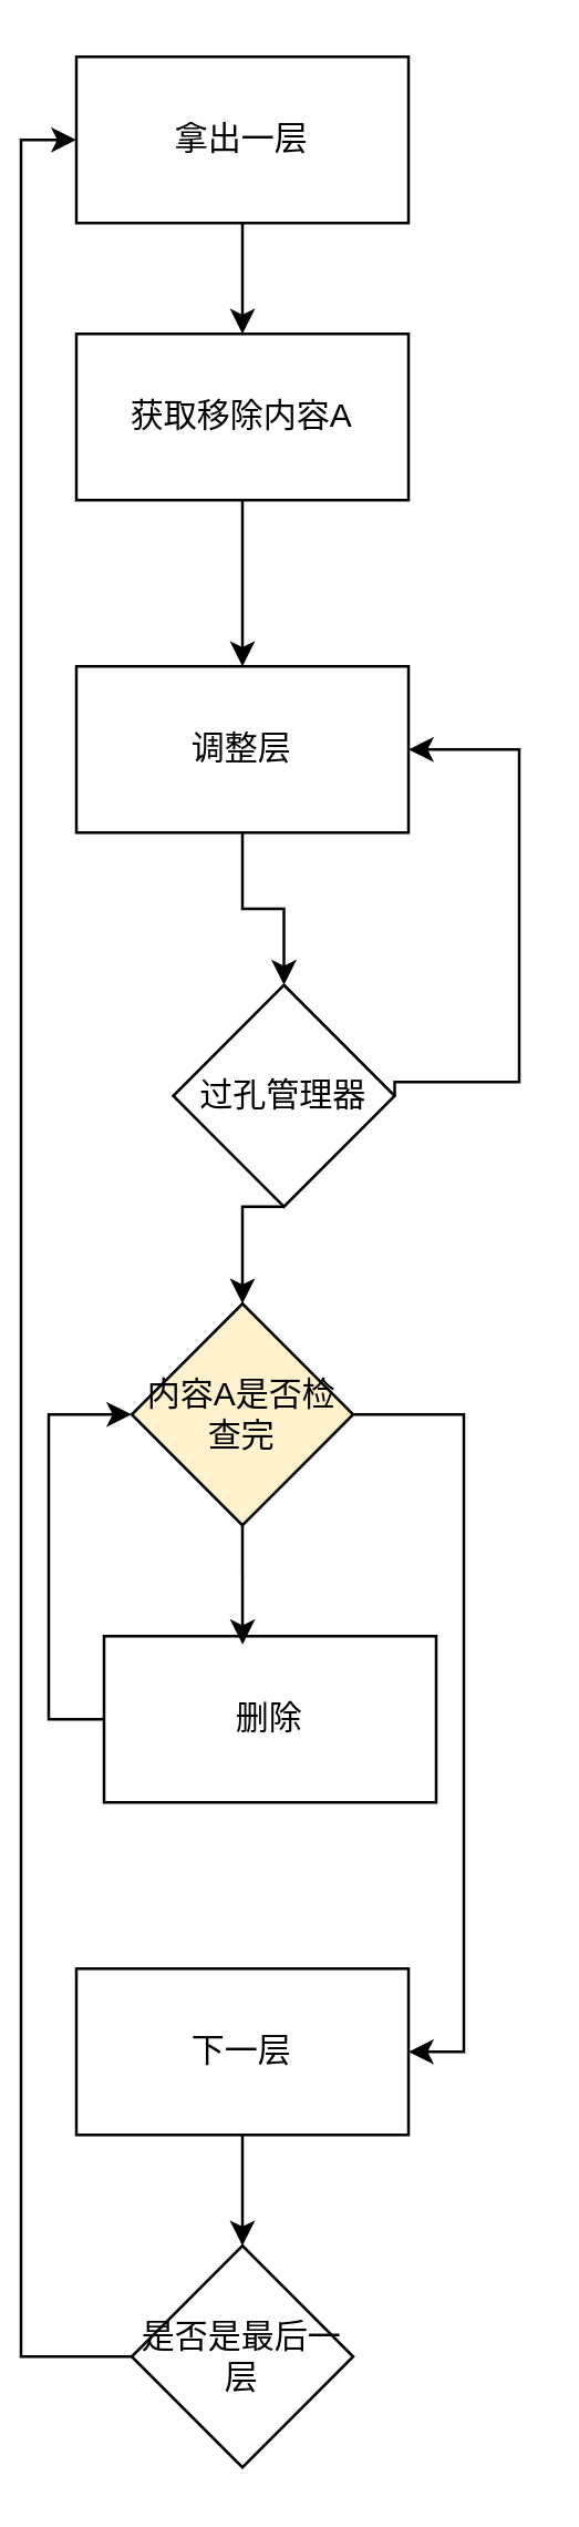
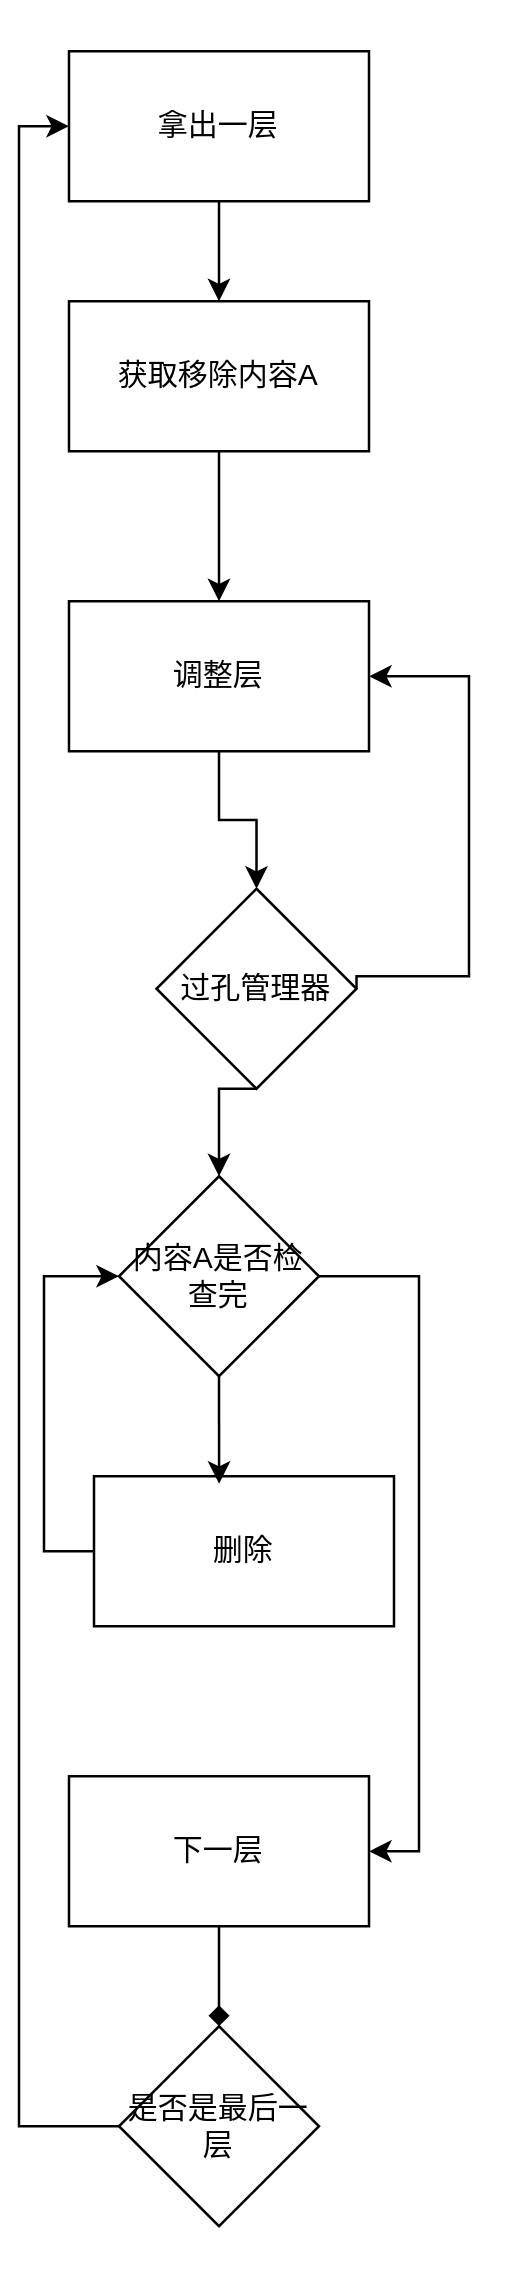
  <mxCell id="0" />
  <mxCell id="1" parent="0" />
  <mxCell id="2" style="edgeStyle=orthogonalEdgeStyle;rounded=0;orthogonalLoop=1;jettySize=auto;html=1;exitX=0.5;exitY=1;exitDx=0;exitDy=0;" edge="1" parent="1" source="3" target="5"><mxGeometry relative="1" as="geometry" /></mxCell>
  <mxCell id="3" value="拿出一层" style="rounded=0;whiteSpace=wrap;html=1;" vertex="1" parent="1"><mxGeometry x="20" y="20" width="120" height="60" as="geometry" /></mxCell>
  <mxCell id="4" style="edgeStyle=orthogonalEdgeStyle;rounded=0;orthogonalLoop=1;jettySize=auto;html=1;exitX=0.5;exitY=1;exitDx=0;exitDy=0;" edge="1" parent="1" source="5" target="7"><mxGeometry relative="1" as="geometry" /></mxCell>
  <mxCell id="5" value="获取移除内容A" style="rounded=0;whiteSpace=wrap;html=1;" vertex="1" parent="1"><mxGeometry x="20" y="120" width="120" height="60" as="geometry" /></mxCell>
  <mxCell id="6" style="edgeStyle=orthogonalEdgeStyle;rounded=0;orthogonalLoop=1;jettySize=auto;html=1;exitX=0.5;exitY=1;exitDx=0;exitDy=0;" edge="1" parent="1" source="7" target="10"><mxGeometry relative="1" as="geometry" /></mxCell>
  <mxCell id="7" value="调整层" style="rounded=0;whiteSpace=wrap;html=1;" vertex="1" parent="1"><mxGeometry x="20" y="240" width="120" height="60" as="geometry" /></mxCell>
  <mxCell id="8" style="edgeStyle=orthogonalEdgeStyle;rounded=0;orthogonalLoop=1;jettySize=auto;html=1;exitX=1;exitY=0.5;exitDx=0;exitDy=0;entryX=1;entryY=0.5;entryDx=0;entryDy=0;" edge="1" parent="1" source="10" target="7"><mxGeometry relative="1" as="geometry"><Array as="points"><mxPoint x="180" y="390" /><mxPoint x="180" y="270" /></Array></mxGeometry></mxCell>
  <mxCell id="9" style="edgeStyle=orthogonalEdgeStyle;rounded=0;orthogonalLoop=1;jettySize=auto;html=1;exitX=0.5;exitY=1;exitDx=0;exitDy=0;entryX=0.5;entryY=0;entryDx=0;entryDy=0;" edge="1" parent="1" source="10" target="12"><mxGeometry relative="1" as="geometry" /></mxCell>
  <mxCell id="10" value="过孔管理器" style="rhombus;whiteSpace=wrap;html=1;" vertex="1" parent="1"><mxGeometry x="55" y="355" width="80" height="80" as="geometry" /></mxCell>
  <mxCell id="11" style="edgeStyle=orthogonalEdgeStyle;rounded=0;orthogonalLoop=1;jettySize=auto;html=1;exitX=1;exitY=0.5;exitDx=0;exitDy=0;entryX=1;entryY=0.5;entryDx=0;entryDy=0;" edge="1" parent="1" source="12" target="17"><mxGeometry relative="1" as="geometry" /></mxCell>
- <mxCell id="12" value="内容A是否检查完" style="rhombus;whiteSpace=wrap;html=1;fillColor=#fff2cc;" vertex="1" parent="1"><mxGeometry x="40" y="470" width="80" height="80" as="geometry" /></mxCell>
+ <mxCell id="12" value="内容A是否检查完" style="rhombus;whiteSpace=wrap;html=1;" vertex="1" parent="1"><mxGeometry x="40" y="470" width="80" height="80" as="geometry" /></mxCell>
  <mxCell id="13" style="edgeStyle=orthogonalEdgeStyle;rounded=0;orthogonalLoop=1;jettySize=auto;html=1;exitX=0;exitY=0.5;exitDx=0;exitDy=0;entryX=0;entryY=0.5;entryDx=0;entryDy=0;" edge="1" parent="1" source="14" target="12"><mxGeometry relative="1" as="geometry" /></mxCell>
  <mxCell id="14" value="删除" style="rounded=0;whiteSpace=wrap;html=1;" vertex="1" parent="1"><mxGeometry x="30" y="590" width="120" height="60" as="geometry" /></mxCell>
  <mxCell id="15" style="edgeStyle=orthogonalEdgeStyle;rounded=0;orthogonalLoop=1;jettySize=auto;html=1;exitX=0.5;exitY=1;exitDx=0;exitDy=0;entryX=0.417;entryY=0.05;entryDx=0;entryDy=0;entryPerimeter=0;" edge="1" parent="1" source="12" target="14"><mxGeometry relative="1" as="geometry" /></mxCell>
- <mxCell id="16" style="edgeStyle=orthogonalEdgeStyle;rounded=0;orthogonalLoop=1;jettySize=auto;html=1;exitX=0.5;exitY=1;exitDx=0;exitDy=0;" edge="1" parent="1" source="17" target="19"><mxGeometry relative="1" as="geometry" /></mxCell>
+ <mxCell id="16" style="edgeStyle=orthogonalEdgeStyle;rounded=0;orthogonalLoop=1;jettySize=auto;html=1;exitX=0.5;exitY=1;exitDx=0;exitDy=0;endArrow=diamond;" edge="1" parent="1" source="17" target="19"><mxGeometry relative="1" as="geometry" /></mxCell>
  <mxCell id="17" value="下一层" style="rounded=0;whiteSpace=wrap;html=1;" vertex="1" parent="1"><mxGeometry x="20" y="710" width="120" height="60" as="geometry" /></mxCell>
  <mxCell id="18" style="edgeStyle=orthogonalEdgeStyle;rounded=0;orthogonalLoop=1;jettySize=auto;html=1;exitX=0;exitY=0.5;exitDx=0;exitDy=0;entryX=0;entryY=0.5;entryDx=0;entryDy=0;" edge="1" parent="1" source="19" target="3"><mxGeometry relative="1" as="geometry" /></mxCell>
  <mxCell id="19" value="是否是最后一层" style="rhombus;whiteSpace=wrap;html=1;" vertex="1" parent="1"><mxGeometry x="40" y="810" width="80" height="80" as="geometry" /></mxCell>
